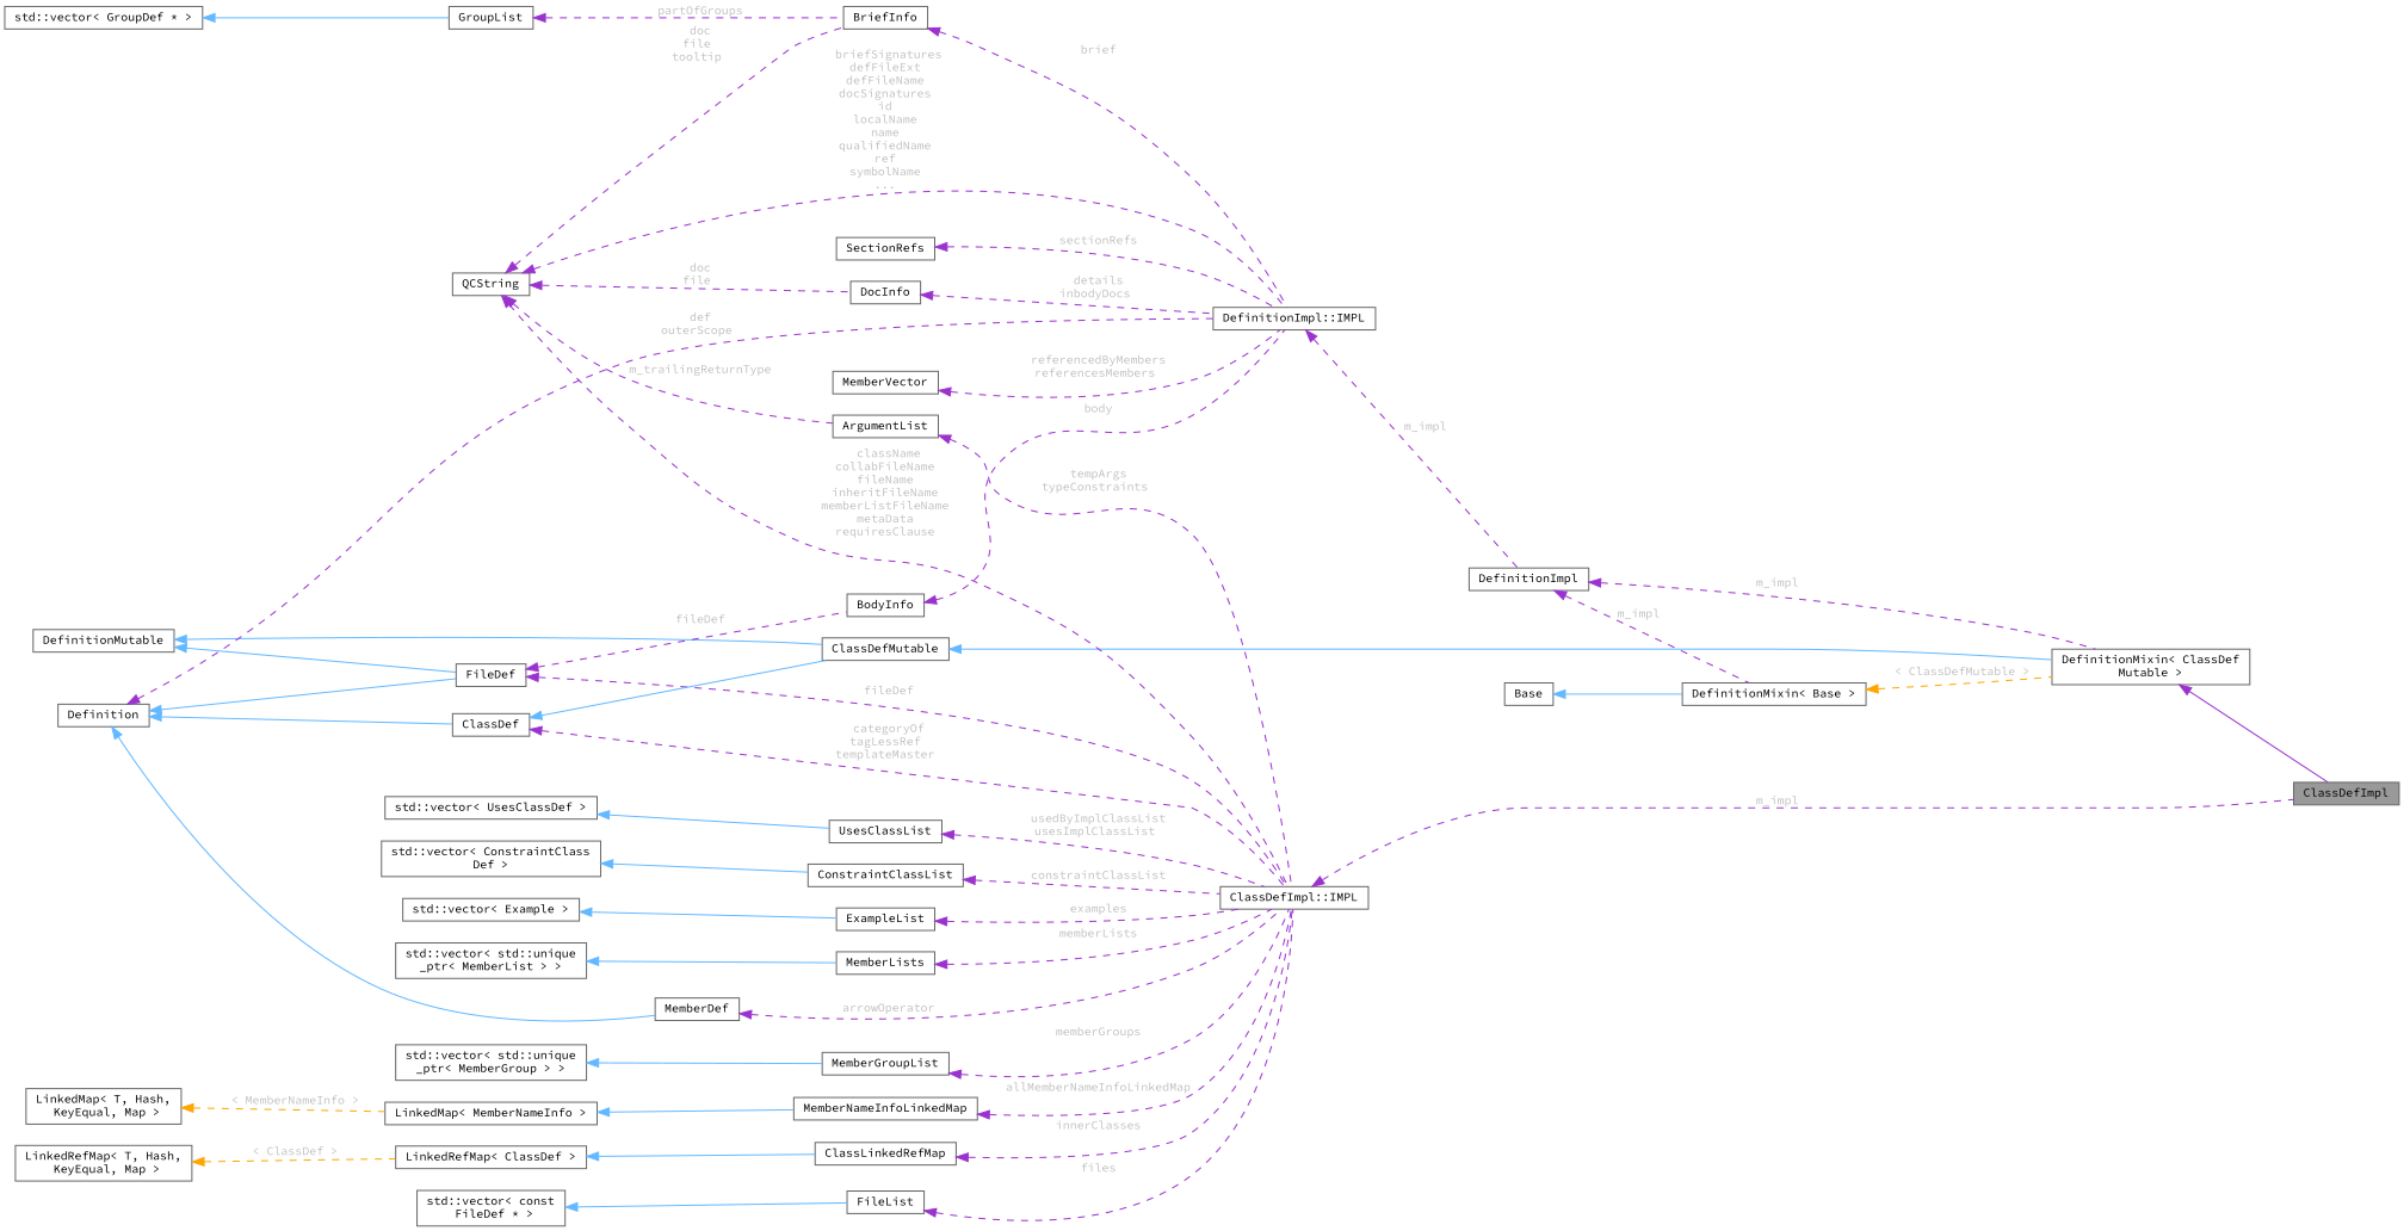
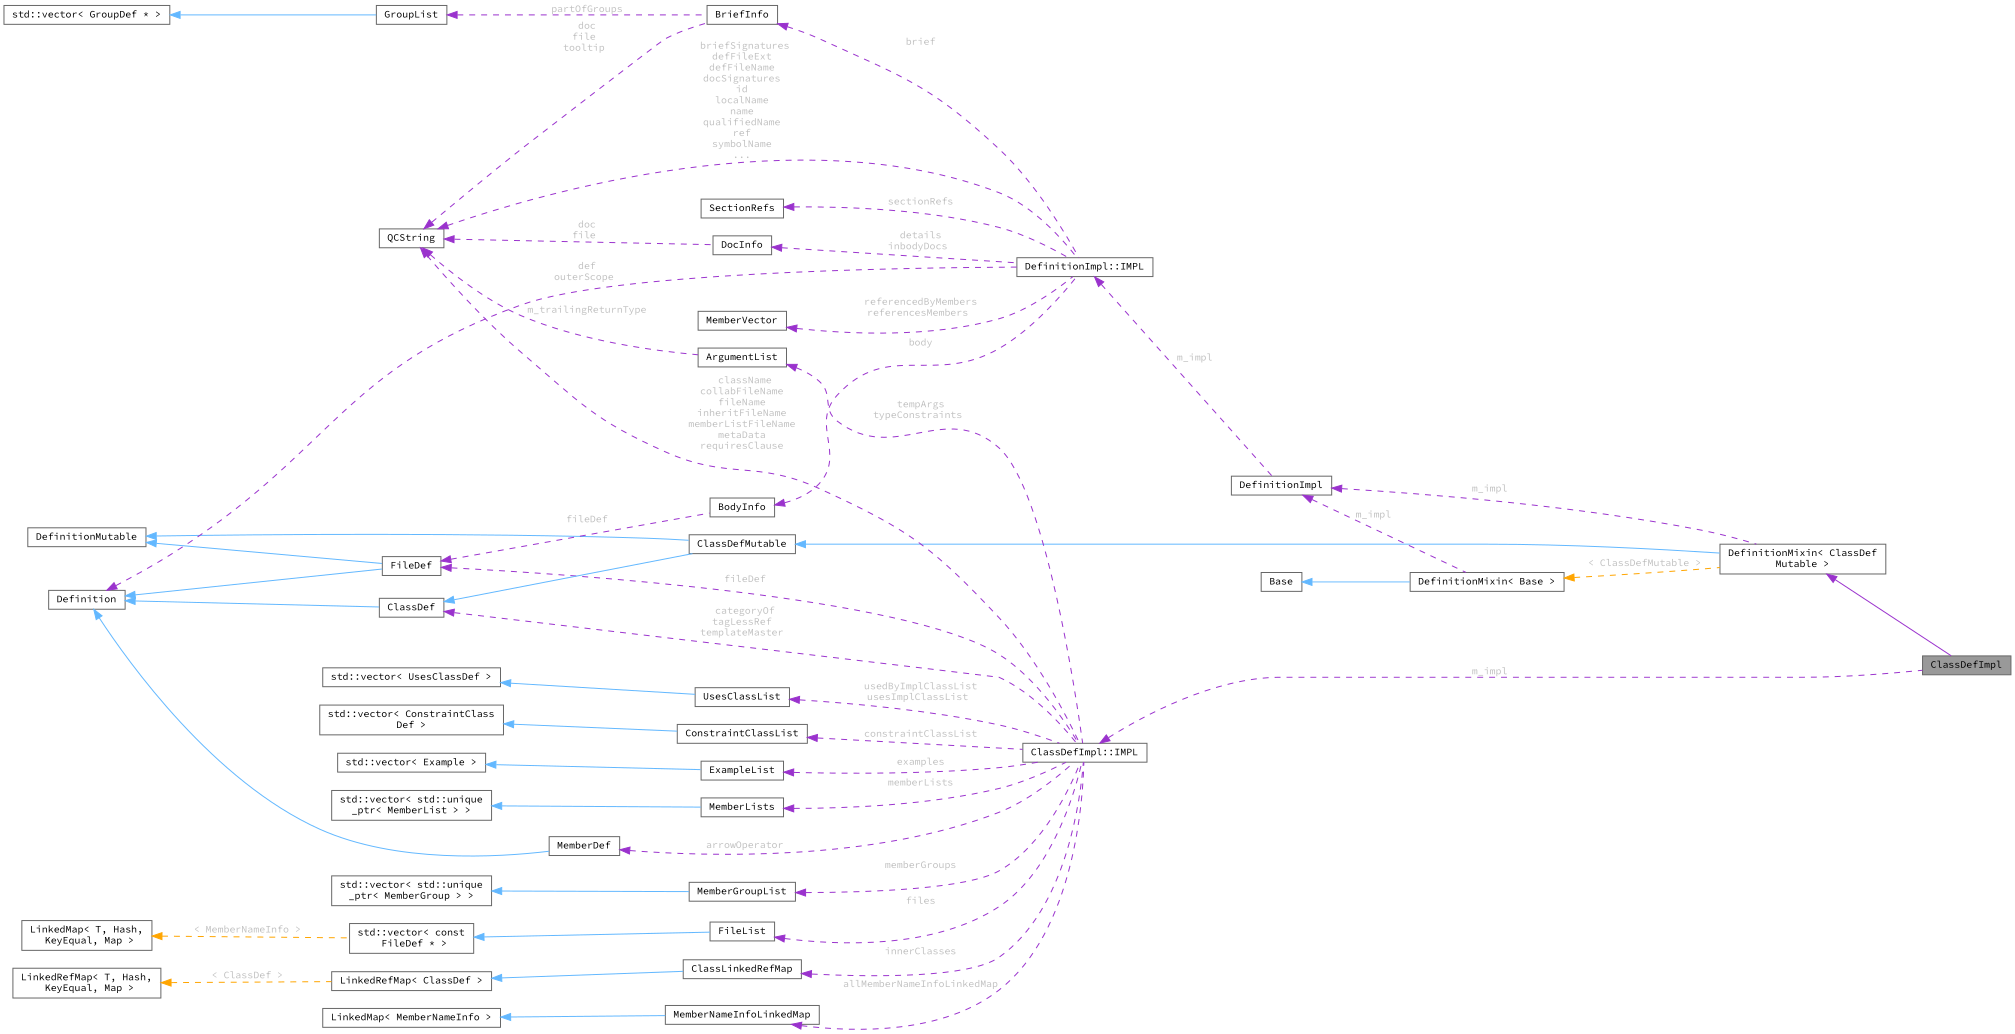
  digraph {
    fontname="Source Code Pro"
    rankdir=LR
    node [color=gray40 fillcolor=white fontname="Source Code Pro" fontsize=10 shape=box style=filled]
    edge [color=darkorchid3 dir=back fontname="Source Code Pro" fontsize=10 labelfontname=Helvetica labelfontsize=10 style=dashed fontcolor=grey]
    n1 [fillcolor=grey60 fontcolor=black height=0.2 label=ClassDefImpl width=0.4]
    n2 [height=0.2 label="DefinitionMixin\< ClassDef\lMutable \>" width=0.4]
    n3 [height=0.2 label=ClassDefMutable width=0.4]
    n4 [height=0.2 label=DefinitionMutable width=0.4]
    n5 [height=0.2 label=FileDef width=0.4]
    n6 [height=0.2 label="ClassDefImpl::IMPL" width=0.4]
    n7 [height=0.2 label=BodyInfo width=0.4]
    n8 [height=0.2 label=ClassDef width=0.4]
    n9 [height=0.2 label=Definition width=0.4]
    n10 [height=0.2 label="DefinitionImpl::IMPL" width=0.4]
    n11 [height=0.2 label=MemberDef width=0.4]
    n12 [height=0.2 label=DefinitionImpl width=0.4]
    n13 [height=0.2 label="DefinitionMixin\< Base \>" width=0.4]
    n14 [height=0.2 label=SectionRefs width=0.4]
    n15 [height=0.2 label=GroupList width=0.4]
    n16 [height=0.2 label=BriefInfo width=0.4]
    n17 [height=0.2 label="std::vector\< GroupDef * \>" width=0.4]
    n18 [height=0.2 label=DocInfo width=0.4]
    n19 [height=0.2 label=QCString width=0.4]
    n20 [height=0.2 label=ArgumentList width=0.4]
    n21 [height=0.2 label=MemberVector width=0.4]
    n22 [height=0.2 label=Base width=0.4]
    n23 [height=0.2 label=MemberNameInfoLinkedMap width=0.4]
    n24 [height=0.2 label="LinkedMap\< MemberNameInfo \>" width=0.4]
    n25 [height=0.2 label="LinkedMap\< T, Hash,\l KeyEqual, Map \>" width=0.4]
    n26 [height=0.2 label=FileList width=0.4]
    n27 [height=0.2 label="std::vector\< const\l FileDef * \>" width=0.4]
    n28 [height=0.2 label=ExampleList width=0.4]
    n29 [height=0.2 label="std::vector\< Example \>" width=0.4]
    n30 [height=0.2 label=ClassLinkedRefMap width=0.4]
    n31 [height=0.2 label="LinkedRefMap\< ClassDef \>" width=0.4]
    n32 [height=0.2 label="LinkedRefMap\< T, Hash,\l KeyEqual, Map \>" width=0.4]
    n33 [height=0.2 label=UsesClassList width=0.4]
    n34 [height=0.2 label="std::vector\< UsesClassDef \>" width=0.4]
    n35 [height=0.2 label=ConstraintClassList width=0.4]
    n36 [height=0.2 label="std::vector\< ConstraintClass\lDef \>" width=0.4]
    n37 [height=0.2 label=MemberLists width=0.4]
    n38 [height=0.2 label="std::vector\< std::unique\l_ptr\< MemberList \> \>" width=0.4]
    n39 [height=0.2 label=MemberGroupList width=0.4]
    n40 [height=0.2 label="std::vector\< std::unique\l_ptr\< MemberGroup \> \>" width=0.4]
    n2 -> n1 [style=solid fontcolor=""]
    n3 -> n2 [color=steelblue1 style=solid fontcolor=""]
    n4 -> n3 [color=steelblue1 style=solid fontcolor=""]
    n4 -> n5 [color=steelblue1 style=solid fontcolor=""]
    n5 -> n6 [label=" fileDef"]
    n5 -> n7 [label=" fileDef"]
    n6 -> n1 [label=" m_impl"]
    n7 -> n10 [label=" body"]
    n8 -> n3 [color=steelblue1 style=solid fontcolor=""]
    n8 -> n6 [label=" categoryOf\ntagLessRef\ntemplateMaster"]
    n9 -> n5 [color=steelblue1 style=solid fontcolor=""]
    n9 -> n8 [color=steelblue1 style=solid fontcolor=""]
    n9 -> n10 [label=" def\nouterScope"]
    n9 -> n11 [color=steelblue1 style=solid fontcolor=""]
    n10 -> n12 [label=" m_impl"]
    n11 -> n6 [label=" arrowOperator"]
    n12 -> n2 [label=" m_impl"]
    n12 -> n13 [label=" m_impl"]
    n13 -> n2 [color=orange label=" \< ClassDefMutable \>"]
    n14 -> n10 [label=" sectionRefs"]
    n15 -> n16 [label=" partOfGroups"]
    n16 -> n10 [label=" brief"]
    n17 -> n15 [color=steelblue1 style=solid fontcolor=""]
    n18 -> n10 [label=" details\ninbodyDocs"]
    n19 -> n6 [label=" className\ncollabFileName\nfileName\ninheritFileName\nmemberListFileName\nmetaData\nrequiresClause"]
    n19 -> n10 [label=" briefSignatures\ndefFileExt\ndefFileName\ndocSignatures\nid\nlocalName\nname\nqualifiedName\nref\nsymbolName\n..."]
    n19 -> n16 [label=" doc\nfile\ntooltip"]
    n19 -> n18 [label=" doc\nfile"]
    n19 -> n20 [label=" m_trailingReturnType"]
    n20 -> n6 [label=" tempArgs\ntypeConstraints"]
    n21 -> n10 [label=" referencedByMembers\nreferencesMembers"]
    n22 -> n13 [color=steelblue1 style=solid fontcolor=""]
    n23 -> n6 [label=" allMemberNameInfoLinkedMap"]
    n24 -> n23 [color=steelblue1 style=solid fontcolor=""]
-   n25 -> n24 [color=orange label=" \< MemberNameInfo \>"]
+   n25 -> n27 [color=orange label=" \< MemberNameInfo \>"]
    n26 -> n6 [label=" files"]
    n27 -> n26 [color=steelblue1 style=solid fontcolor=""]
    n28 -> n6 [label=" examples"]
    n29 -> n28 [color=steelblue1 style=solid fontcolor=""]
    n30 -> n6 [label=" innerClasses"]
    n31 -> n30 [color=steelblue1 style=solid fontcolor=""]
    n32 -> n31 [color=orange label=" \< ClassDef \>"]
    n33 -> n6 [label=" usedByImplClassList\nusesImplClassList"]
    n34 -> n33 [color=steelblue1 style=solid fontcolor=""]
    n35 -> n6 [label=" constraintClassList"]
    n36 -> n35 [color=steelblue1 style=solid fontcolor=""]
    n37 -> n6 [label=" memberLists"]
    n38 -> n37 [color=steelblue1 style=solid fontcolor=""]
    n39 -> n6 [label=" memberGroups"]
    n40 -> n39 [color=steelblue1 style=solid fontcolor=""]
  }
